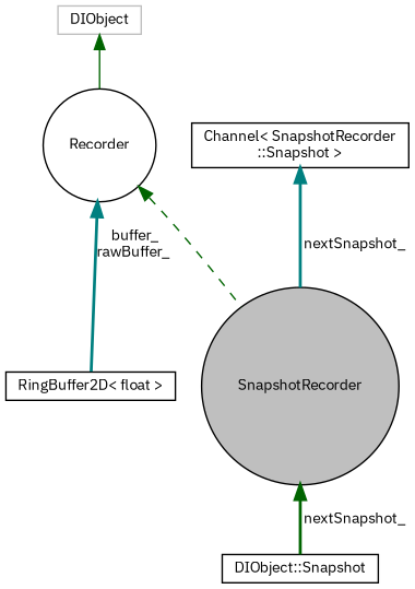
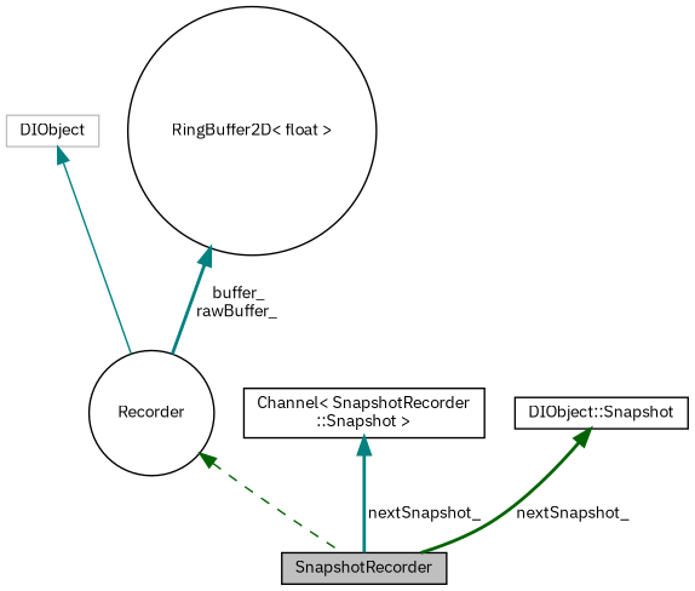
  digraph {
    fontname="IBM Plex Sans"
    node [color=black fillcolor=white fontname="IBM Plex Sans" fontsize=10 shape=box style=filled]
    edge [color=darkgreen dir=back fontname="IBM Plex Sans" fontsize=10 labelfontname=FreeSans labelfontsize=10 style=bold]
-   n1 [fillcolor=grey75 fontcolor=black height=0.2 label=SnapshotRecorder shape=circle width=0.4]
+   n1 [fillcolor=grey75 fontcolor=black height=0.2 label=SnapshotRecorder width=0.4]
    n2 [height=0.2 label=Recorder shape=circle width=0.4]
    n3 [color=grey75 height=0.2 label=DIObject width=0.4]
-   n4 [height=0.2 label="RingBuffer2D\< float \>" width=0.4]
+   n4 [height=0.2 label="RingBuffer2D\< float \>" shape=circle width=0.4]
    n5 [height=0.2 label="Channel\< SnapshotRecorder\l::Snapshot \>" width=0.4]
    n6 [height=0.2 label="DIObject::Snapshot" width=0.4]
    n2 -> n1 [style=dashed]
-   n3 -> n2 [style=solid]
-   n2 -> n4 [color=teal label=" buffer_\nrawBuffer_"]
+   n3 -> n2 [color=teal style=solid]
+   n4 -> n2 [color=teal label=" buffer_\nrawBuffer_"]
    n5 -> n1 [color=teal label=" nextSnapshot_"]
-   n1 -> n6 [label=" nextSnapshot_"]
+   n6 -> n1 [label=" nextSnapshot_"]
  }
